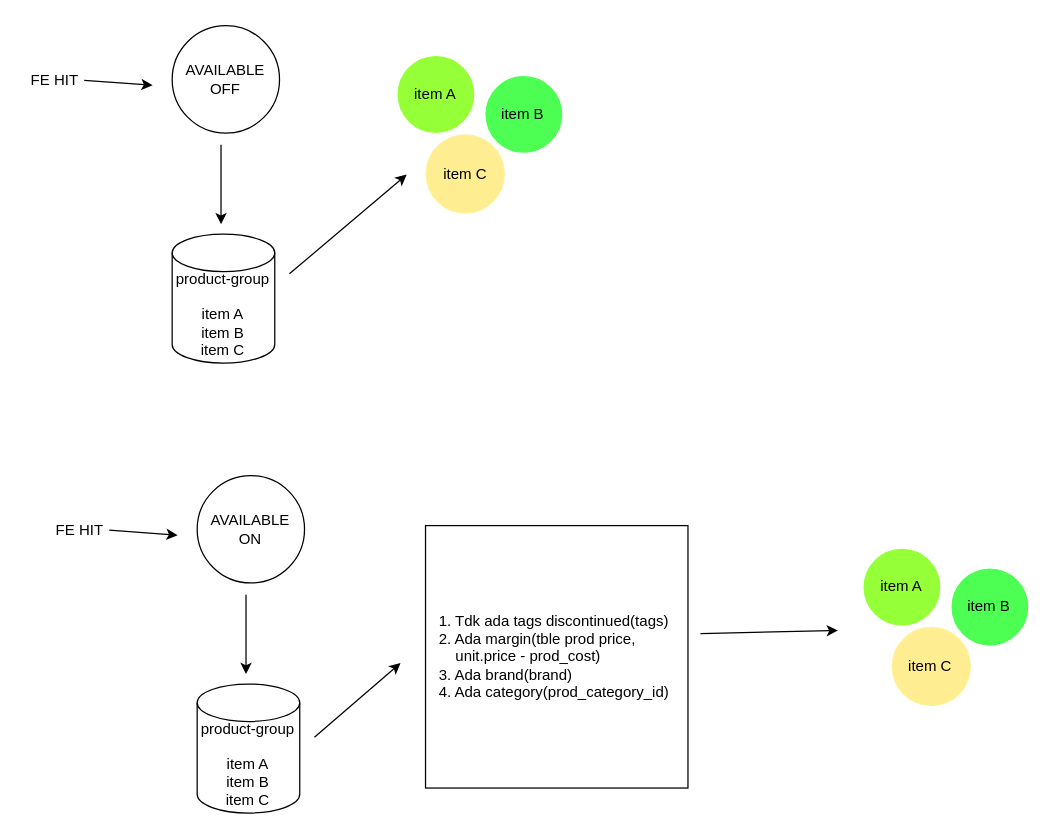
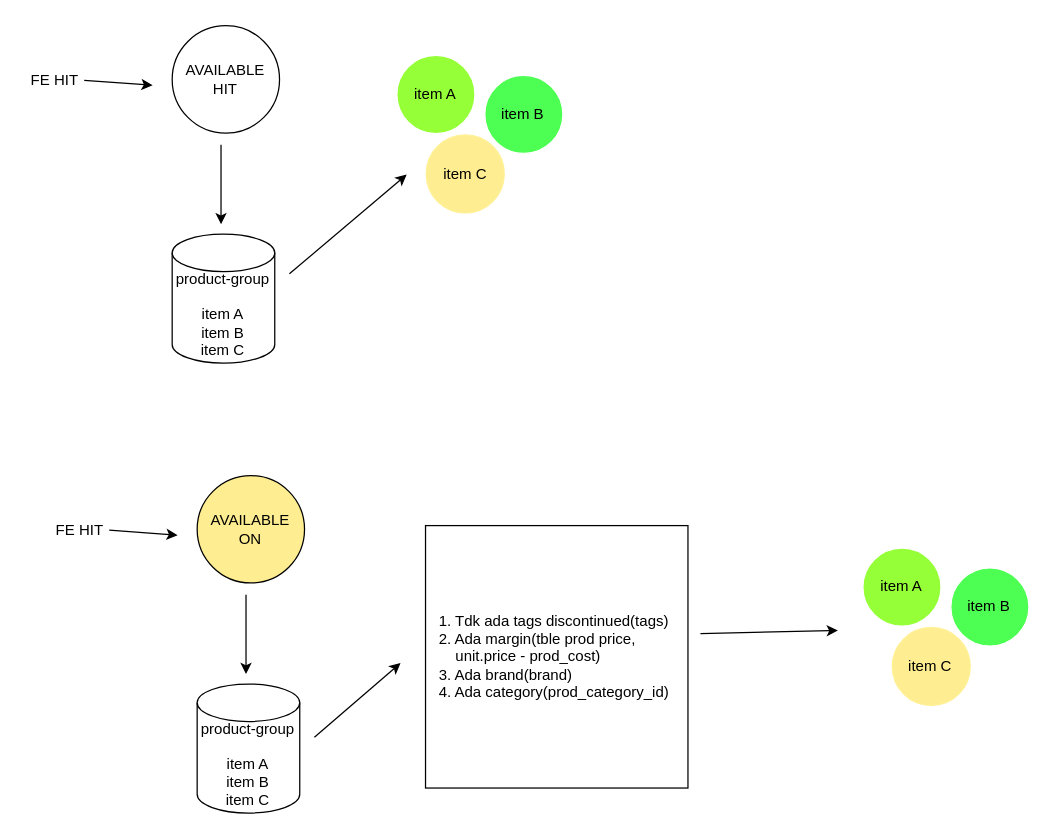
  <mxCell id="0" />
  <mxCell id="1" parent="0" />
  <mxCell id="2" value="" style="group" vertex="1" connectable="0" parent="1"><mxGeometry x="20" y="20" width="430" height="270" as="geometry" /></mxCell>
- <mxCell id="3" value="AVAILABLE &lt;br&gt;OFF" style="ellipse;whiteSpace=wrap;html=1;aspect=fixed;" vertex="1" parent="2"><mxGeometry x="117.273" width="85.909" height="85.909" as="geometry" /></mxCell>
+ <mxCell id="3" value="AVAILABLE &lt;br&gt;HIT" style="ellipse;whiteSpace=wrap;html=1;aspect=fixed;" vertex="1" parent="2"><mxGeometry x="117.273" width="85.909" height="85.909" as="geometry" /></mxCell>
  <mxCell id="4" value="FE HIT" style="text;html=1;strokeColor=none;fillColor=none;align=center;verticalAlign=middle;whiteSpace=wrap;rounded=0;" vertex="1" parent="2"><mxGeometry y="31.765" width="46.909" height="23.824" as="geometry" /></mxCell>
  <mxCell id="5" value="" style="endArrow=classic;html=1;exitX=1;exitY=0.5;exitDx=0;exitDy=0;" edge="1" parent="2" source="4"><mxGeometry width="50" height="50" relative="1" as="geometry"><mxPoint x="46.909" y="47.647" as="sourcePoint" /><mxPoint x="101.636" y="47.647" as="targetPoint" /></mxGeometry></mxCell>
  <mxCell id="6" value="" style="endArrow=classic;html=1;" edge="1" parent="2"><mxGeometry width="50" height="50" relative="1" as="geometry"><mxPoint x="156.364" y="95.294" as="sourcePoint" /><mxPoint x="156.364" y="158.824" as="targetPoint" /></mxGeometry></mxCell>
  <mxCell id="7" value="&lt;div&gt;&lt;span&gt;product-group&lt;/span&gt;&lt;/div&gt;&lt;div&gt;&lt;span&gt;&lt;br&gt;&lt;/span&gt;&lt;/div&gt;&lt;div&gt;&lt;span&gt;item A&lt;/span&gt;&lt;br&gt;&lt;/div&gt;&lt;div&gt;&lt;span&gt;item B&lt;/span&gt;&lt;/div&gt;&lt;div&gt;&lt;span&gt;item C&lt;/span&gt;&lt;/div&gt;" style="shape=cylinder3;whiteSpace=wrap;html=1;boundedLbl=1;backgroundOutline=1;size=15;align=center;" vertex="1" parent="2"><mxGeometry x="117.273" y="166.765" width="82.091" height="103.235" as="geometry" /></mxCell>
  <mxCell id="8" value="" style="endArrow=classic;html=1;" edge="1" parent="2"><mxGeometry width="50" height="50" relative="1" as="geometry"><mxPoint x="211.091" y="198.529" as="sourcePoint" /><mxPoint x="304.909" y="119.118" as="targetPoint" /></mxGeometry></mxCell>
  <mxCell id="9" value="item A" style="ellipse;whiteSpace=wrap;html=1;aspect=fixed;fillColor=#95FF38;strokeColor=#FFFFFF;" vertex="1" parent="2"><mxGeometry x="297.091" y="23.824" width="62.479" height="62.479" as="geometry" /></mxCell>
  <mxCell id="10" value="item B" style="ellipse;whiteSpace=wrap;html=1;aspect=fixed;fillColor=#4DFF52;strokeColor=#FFFFFF;" vertex="1" parent="2"><mxGeometry x="367.455" y="39.706" width="62.479" height="62.479" as="geometry" /></mxCell>
  <mxCell id="11" value="item C" style="ellipse;whiteSpace=wrap;html=1;aspect=fixed;strokeColor=#FFF196;fillColor=#FFED91;" vertex="1" parent="2"><mxGeometry x="320.545" y="87.353" width="62.479" height="62.479" as="geometry" /></mxCell>
- <mxCell id="12" value="AVAILABLE &lt;br&gt;ON" style="ellipse;whiteSpace=wrap;html=1;aspect=fixed;" vertex="1" parent="1"><mxGeometry x="157.273" y="380" width="85.909" height="85.909" as="geometry" /></mxCell>
+ <mxCell id="12" value="AVAILABLE &lt;br&gt;ON" style="ellipse;whiteSpace=wrap;html=1;aspect=fixed;fillColor=#ffed91;" vertex="1" parent="1"><mxGeometry x="157.273" y="380" width="85.909" height="85.909" as="geometry" /></mxCell>
  <mxCell id="13" value="FE HIT" style="text;html=1;strokeColor=none;fillColor=none;align=center;verticalAlign=middle;whiteSpace=wrap;rounded=0;" vertex="1" parent="1"><mxGeometry x="40" y="411.765" width="46.909" height="23.824" as="geometry" /></mxCell>
  <mxCell id="14" value="" style="endArrow=classic;html=1;exitX=1;exitY=0.5;exitDx=0;exitDy=0;" edge="1" parent="1" source="13"><mxGeometry x="40" y="400" width="50" height="50" as="geometry"><mxPoint x="86.909" y="427.647" as="sourcePoint" /><mxPoint x="141.636" y="427.647" as="targetPoint" /></mxGeometry></mxCell>
  <mxCell id="15" value="" style="endArrow=classic;html=1;" edge="1" parent="1"><mxGeometry x="40" y="400" width="50" height="50" as="geometry"><mxPoint x="196.364" y="475.294" as="sourcePoint" /><mxPoint x="196.364" y="538.824" as="targetPoint" /></mxGeometry></mxCell>
  <mxCell id="16" value="&lt;div&gt;&lt;span&gt;product-group&lt;/span&gt;&lt;/div&gt;&lt;div&gt;&lt;span&gt;&lt;br&gt;&lt;/span&gt;&lt;/div&gt;&lt;div&gt;&lt;span&gt;item A&lt;/span&gt;&lt;br&gt;&lt;/div&gt;&lt;div&gt;&lt;span&gt;item B&lt;/span&gt;&lt;/div&gt;&lt;div&gt;&lt;span&gt;item C&lt;/span&gt;&lt;/div&gt;" style="shape=cylinder3;whiteSpace=wrap;html=1;boundedLbl=1;backgroundOutline=1;size=15;align=center;" vertex="1" parent="1"><mxGeometry x="157.273" y="546.765" width="82.091" height="103.235" as="geometry" /></mxCell>
  <mxCell id="17" value="" style="endArrow=classic;html=1;" edge="1" parent="1"><mxGeometry x="40" y="410.88" width="50" height="50" as="geometry"><mxPoint x="251.091" y="589.409" as="sourcePoint" /><mxPoint x="320" y="530" as="targetPoint" /></mxGeometry></mxCell>
  <mxCell id="18" value="item A" style="ellipse;whiteSpace=wrap;html=1;aspect=fixed;fillColor=#95FF38;strokeColor=#FFFFFF;" vertex="1" parent="1"><mxGeometry x="690.001" y="438.004" width="62.479" height="62.479" as="geometry" /></mxCell>
  <mxCell id="19" value="item B" style="ellipse;whiteSpace=wrap;html=1;aspect=fixed;fillColor=#4DFF52;strokeColor=#FFFFFF;" vertex="1" parent="1"><mxGeometry x="760.365" y="453.886" width="62.479" height="62.479" as="geometry" /></mxCell>
  <mxCell id="20" value="item C" style="ellipse;whiteSpace=wrap;html=1;aspect=fixed;strokeColor=#FFF196;fillColor=#FFED91;" vertex="1" parent="1"><mxGeometry x="713.455" y="501.533" width="62.479" height="62.479" as="geometry" /></mxCell>
  <mxCell id="21" value="&lt;div style=&quot;text-align: left&quot;&gt;&lt;span&gt;&lt;/span&gt;&amp;nbsp; &amp;nbsp;1. Tdk ada tags discontinued(tags)&lt;/div&gt;&lt;div style=&quot;text-align: left&quot;&gt;&lt;span&gt;&lt;/span&gt;&amp;nbsp; &amp;nbsp;2. Ada margin(tble prod price,&amp;nbsp; &amp;nbsp; &amp;nbsp; &amp;nbsp; &amp;nbsp; &amp;nbsp; &amp;nbsp; &amp;nbsp; &amp;nbsp; &amp;nbsp;unit.price - prod_cost)&lt;/div&gt;&lt;div style=&quot;text-align: left&quot;&gt;&lt;span&gt;&lt;/span&gt;&amp;nbsp; &amp;nbsp;3. Ada brand(brand)&lt;/div&gt;&lt;div style=&quot;text-align: left&quot;&gt;&lt;span&gt;&lt;/span&gt;&amp;nbsp; &amp;nbsp;4. Ada category(prod_category_id)&lt;/div&gt;" style="whiteSpace=wrap;html=1;aspect=fixed;strokeColor=#000000;fillColor=#FFFFFF;" vertex="1" parent="1"><mxGeometry x="340" y="420" width="210" height="210" as="geometry" /></mxCell>
  <mxCell id="22" value="" style="endArrow=classic;html=1;exitX=1;exitY=0.5;exitDx=0;exitDy=0;" edge="1" parent="1"><mxGeometry x="513.09" y="482.72" width="50" height="50" as="geometry"><mxPoint x="559.999" y="506.396" as="sourcePoint" /><mxPoint x="670" y="503.97" as="targetPoint" /></mxGeometry></mxCell>
